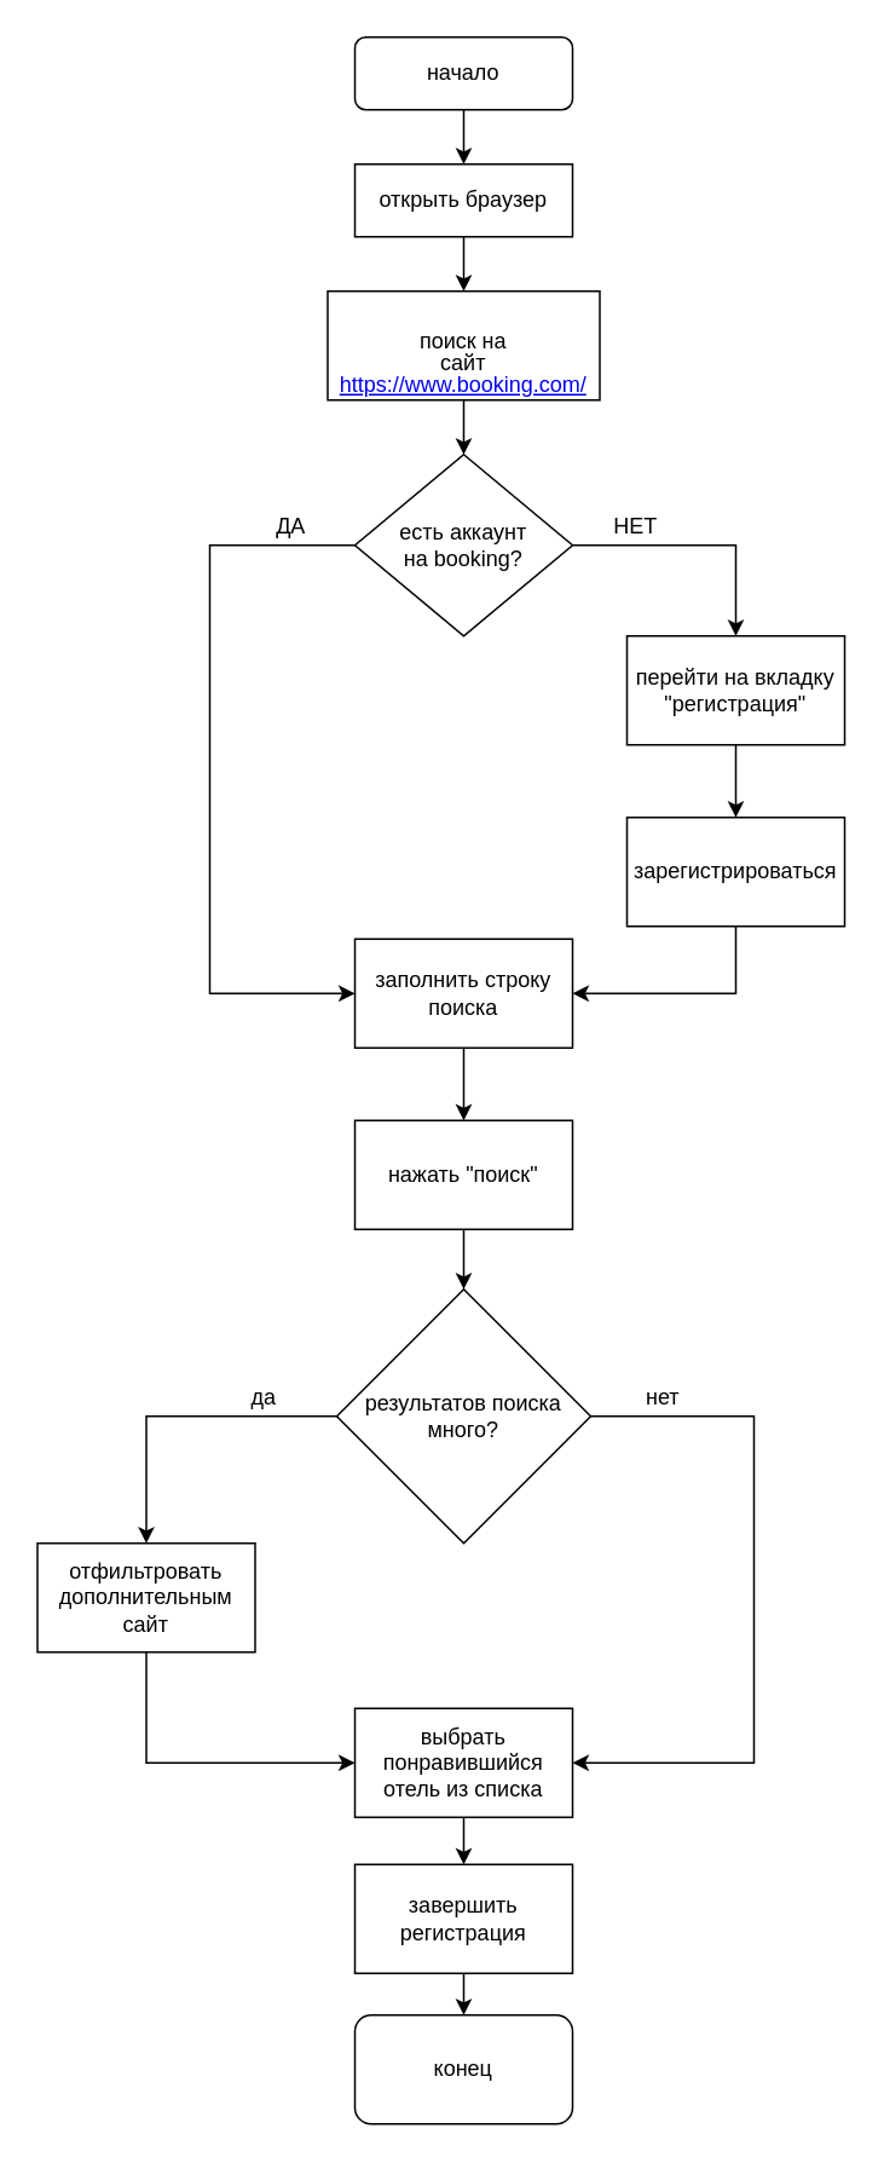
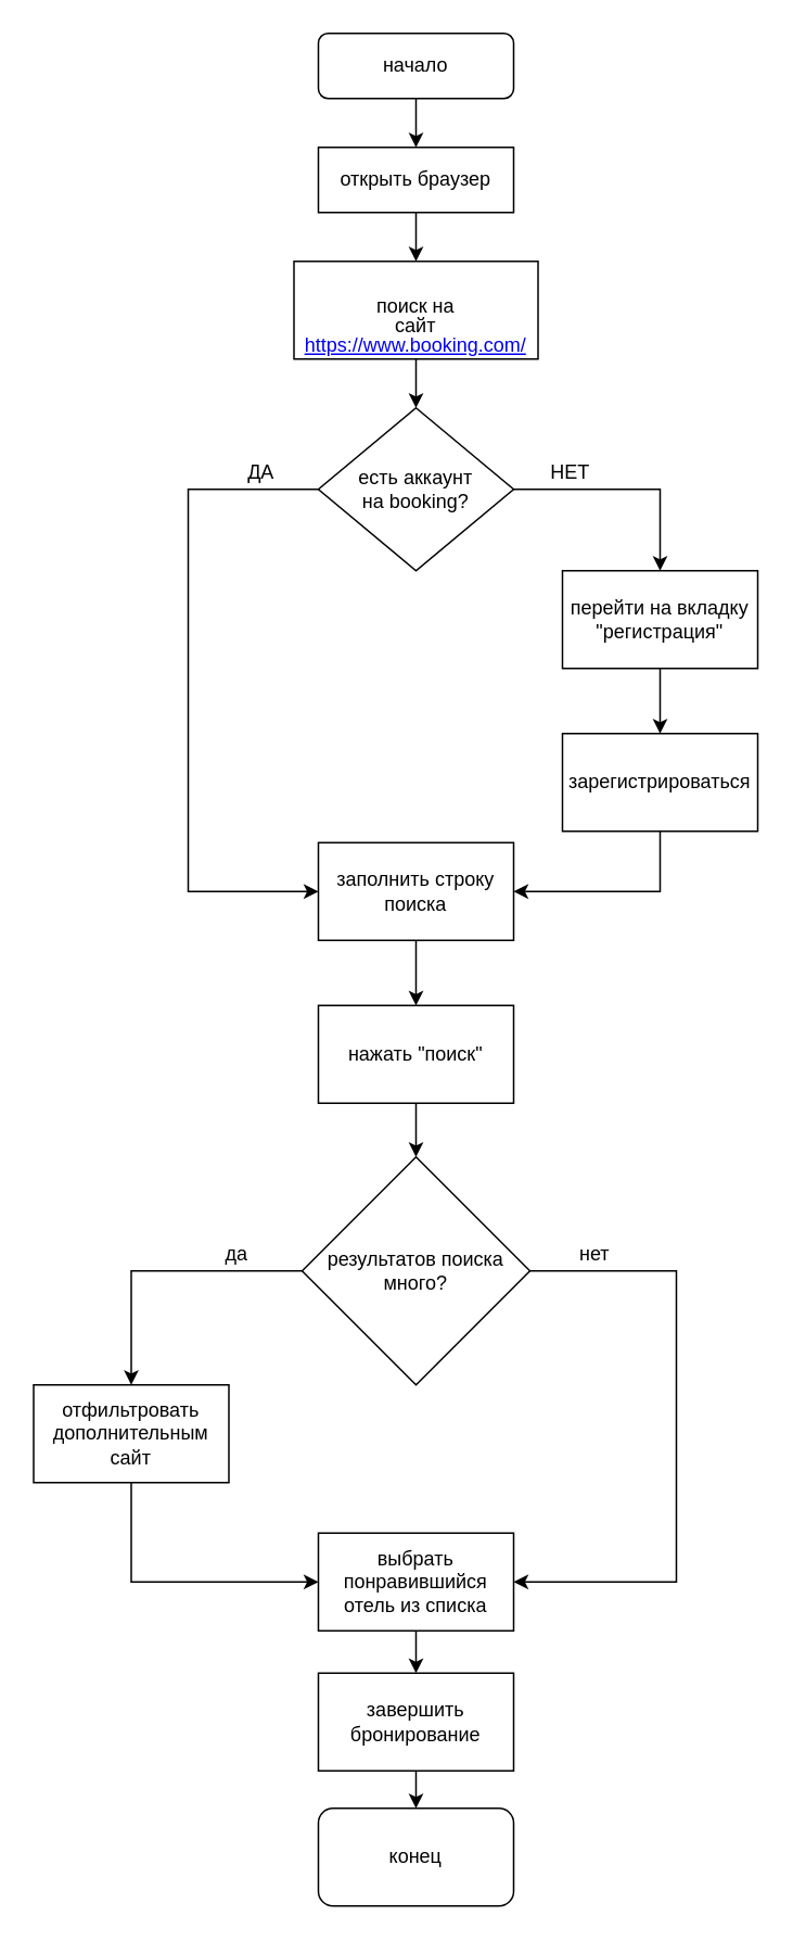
  <mxCell id="0" />
  <mxCell id="1" parent="0" />
  <mxCell id="2" value="" style="edgeStyle=orthogonalEdgeStyle;rounded=0;orthogonalLoop=1;jettySize=auto;html=1;" edge="1" parent="1" source="3"><mxGeometry relative="1" as="geometry"><mxPoint x="255" y="90" as="targetPoint" /></mxGeometry></mxCell>
  <mxCell id="3" value="начало" style="rounded=1;whiteSpace=wrap;html=1;" vertex="1" parent="1"><mxGeometry x="195" y="20" width="120" height="40" as="geometry" /></mxCell>
  <mxCell id="4" value="" style="edgeStyle=orthogonalEdgeStyle;rounded=0;orthogonalLoop=1;jettySize=auto;html=1;fontColor=#000000;" edge="1" parent="1" source="5" target="7"><mxGeometry relative="1" as="geometry" /></mxCell>
  <mxCell id="5" value="открыть браузер" style="rounded=0;whiteSpace=wrap;html=1;" vertex="1" parent="1"><mxGeometry x="195" y="90" width="120" height="40" as="geometry" /></mxCell>
  <mxCell id="6" style="edgeStyle=orthogonalEdgeStyle;rounded=0;orthogonalLoop=1;jettySize=auto;html=1;exitX=0.5;exitY=1;exitDx=0;exitDy=0;entryX=0.5;entryY=0;entryDx=0;entryDy=0;fontColor=#000000;" edge="1" parent="1" source="7" target="10"><mxGeometry relative="1" as="geometry" /></mxCell>
  <mxCell id="7" value="&lt;br&gt;&#09;&lt;br&gt;&#09;&lt;br&gt;&#09;&lt;br&gt;&lt;br&gt;&lt;br&gt;&lt;p style=&quot;margin-bottom: 0cm ; line-height: 100%&quot;&gt;поиск на&lt;br&gt;сайт &lt;a href=&quot;https://www.booking.com/&quot;&gt;https://www.booking.com/&lt;/a&gt;&lt;/p&gt;" style="rounded=0;whiteSpace=wrap;html=1;align=center;fontColor=#000000;labelBackgroundColor=none;labelBorderColor=none;verticalAlign=bottom;" vertex="1" parent="1"><mxGeometry x="180" y="160" width="150" height="60" as="geometry" /></mxCell>
  <mxCell id="8" style="edgeStyle=orthogonalEdgeStyle;rounded=0;orthogonalLoop=1;jettySize=auto;html=1;exitX=1;exitY=0.5;exitDx=0;exitDy=0;entryX=0.5;entryY=0;entryDx=0;entryDy=0;fontColor=#000000;" edge="1" parent="1" source="10" target="12"><mxGeometry relative="1" as="geometry" /></mxCell>
  <mxCell id="9" style="edgeStyle=orthogonalEdgeStyle;rounded=0;orthogonalLoop=1;jettySize=auto;html=1;exitX=0;exitY=0.5;exitDx=0;exitDy=0;entryX=0;entryY=0.5;entryDx=0;entryDy=0;fontColor=#000000;" edge="1" parent="1" source="10" target="17"><mxGeometry relative="1" as="geometry"><Array as="points"><mxPoint x="115" y="300" /><mxPoint x="115" y="547" /></Array></mxGeometry></mxCell>
  <mxCell id="10" value="есть аккаунт &lt;br&gt;на booking?" style="rhombus;whiteSpace=wrap;html=1;labelBackgroundColor=none;fontColor=#000000;align=center;" vertex="1" parent="1"><mxGeometry x="195" y="250" width="120" height="100" as="geometry" /></mxCell>
  <mxCell id="11" style="edgeStyle=orthogonalEdgeStyle;rounded=0;orthogonalLoop=1;jettySize=auto;html=1;exitX=0.5;exitY=1;exitDx=0;exitDy=0;entryX=0.5;entryY=0;entryDx=0;entryDy=0;fontColor=#000000;" edge="1" parent="1" source="12" target="14"><mxGeometry relative="1" as="geometry" /></mxCell>
  <mxCell id="12" value="перейти на вкладку &quot;регистрация&quot;" style="rounded=0;whiteSpace=wrap;html=1;labelBackgroundColor=none;fontColor=#000000;align=center;" vertex="1" parent="1"><mxGeometry x="345" y="350" width="120" height="60" as="geometry" /></mxCell>
  <mxCell id="13" style="edgeStyle=orthogonalEdgeStyle;rounded=0;orthogonalLoop=1;jettySize=auto;html=1;exitX=0.5;exitY=1;exitDx=0;exitDy=0;entryX=1;entryY=0.5;entryDx=0;entryDy=0;fontColor=#000000;" edge="1" parent="1" source="14" target="17"><mxGeometry relative="1" as="geometry" /></mxCell>
  <mxCell id="14" value="зарегистрироваться" style="rounded=0;whiteSpace=wrap;html=1;labelBackgroundColor=none;fontColor=#000000;align=center;" vertex="1" parent="1"><mxGeometry x="345" y="450" width="120" height="60" as="geometry" /></mxCell>
  <mxCell id="15" value="НЕТ" style="text;html=1;strokeColor=none;fillColor=none;align=center;verticalAlign=middle;whiteSpace=wrap;rounded=0;labelBackgroundColor=none;fontColor=#000000;" vertex="1" parent="1"><mxGeometry x="330" y="280" width="40" height="20" as="geometry" /></mxCell>
  <mxCell id="16" style="edgeStyle=orthogonalEdgeStyle;rounded=0;orthogonalLoop=1;jettySize=auto;html=1;exitX=0.5;exitY=1;exitDx=0;exitDy=0;entryX=0.5;entryY=0;entryDx=0;entryDy=0;fontColor=#000000;" edge="1" parent="1" source="17" target="20"><mxGeometry relative="1" as="geometry" /></mxCell>
  <mxCell id="17" value="заполнить строку поиска" style="rounded=0;whiteSpace=wrap;html=1;labelBackgroundColor=none;fontColor=#000000;align=center;" vertex="1" parent="1"><mxGeometry x="195" y="517" width="120" height="60" as="geometry" /></mxCell>
  <mxCell id="18" value="ДА" style="text;html=1;strokeColor=none;fillColor=none;align=center;verticalAlign=middle;whiteSpace=wrap;rounded=0;labelBackgroundColor=none;fontColor=#000000;" vertex="1" parent="1"><mxGeometry x="140" y="280" width="40" height="20" as="geometry" /></mxCell>
  <mxCell id="19" style="edgeStyle=orthogonalEdgeStyle;rounded=0;orthogonalLoop=1;jettySize=auto;html=1;exitX=0.5;exitY=1;exitDx=0;exitDy=0;fontColor=#000000;" edge="1" parent="1" source="20" target="23"><mxGeometry relative="1" as="geometry" /></mxCell>
  <mxCell id="20" value="нажать &quot;поиск&quot;" style="rounded=0;whiteSpace=wrap;html=1;labelBackgroundColor=none;fontColor=#000000;align=center;" vertex="1" parent="1"><mxGeometry x="195" y="617" width="120" height="60" as="geometry" /></mxCell>
  <mxCell id="21" style="edgeStyle=orthogonalEdgeStyle;rounded=0;orthogonalLoop=1;jettySize=auto;html=1;exitX=0;exitY=0.5;exitDx=0;exitDy=0;entryX=0.5;entryY=0;entryDx=0;entryDy=0;fontColor=#000000;" edge="1" parent="1" source="23" target="25"><mxGeometry relative="1" as="geometry" /></mxCell>
  <mxCell id="22" style="edgeStyle=orthogonalEdgeStyle;rounded=0;orthogonalLoop=1;jettySize=auto;html=1;exitX=1;exitY=0.5;exitDx=0;exitDy=0;entryX=1;entryY=0.5;entryDx=0;entryDy=0;fontColor=#000000;" edge="1" parent="1" source="23" target="28"><mxGeometry relative="1" as="geometry"><Array as="points"><mxPoint x="415" y="780" /><mxPoint x="415" y="971" /></Array></mxGeometry></mxCell>
  <mxCell id="23" value="результатов поиска много?" style="rhombus;whiteSpace=wrap;html=1;labelBackgroundColor=none;fontColor=#000000;align=center;" vertex="1" parent="1"><mxGeometry x="185" y="710" width="140" height="140" as="geometry" /></mxCell>
  <mxCell id="24" style="edgeStyle=orthogonalEdgeStyle;rounded=0;orthogonalLoop=1;jettySize=auto;html=1;exitX=0.5;exitY=1;exitDx=0;exitDy=0;entryX=0;entryY=0.5;entryDx=0;entryDy=0;fontColor=#000000;" edge="1" parent="1" source="25" target="28"><mxGeometry relative="1" as="geometry" /></mxCell>
  <mxCell id="25" value="отфильтровать дополнительным сайт" style="rounded=0;whiteSpace=wrap;html=1;labelBackgroundColor=none;fontColor=#000000;align=center;" vertex="1" parent="1"><mxGeometry x="20" y="850" width="120" height="60" as="geometry" /></mxCell>
  <mxCell id="26" value="да" style="text;html=1;strokeColor=none;fillColor=none;align=center;verticalAlign=middle;whiteSpace=wrap;rounded=0;labelBackgroundColor=none;fontColor=#000000;" vertex="1" parent="1"><mxGeometry x="125" y="760" width="40" height="20" as="geometry" /></mxCell>
  <mxCell id="27" style="edgeStyle=orthogonalEdgeStyle;rounded=0;orthogonalLoop=1;jettySize=auto;html=1;exitX=0.5;exitY=1;exitDx=0;exitDy=0;entryX=0.5;entryY=0;entryDx=0;entryDy=0;fontColor=#000000;" edge="1" parent="1" source="28" target="31"><mxGeometry relative="1" as="geometry" /></mxCell>
  <mxCell id="28" value="выбрать понравившийся отель из списка" style="rounded=0;whiteSpace=wrap;html=1;labelBackgroundColor=none;fontColor=#000000;align=center;" vertex="1" parent="1"><mxGeometry x="195" y="941" width="120" height="60" as="geometry" /></mxCell>
  <mxCell id="29" value="нет" style="text;html=1;strokeColor=none;fillColor=none;align=center;verticalAlign=middle;whiteSpace=wrap;rounded=0;labelBackgroundColor=none;fontColor=#000000;" vertex="1" parent="1"><mxGeometry x="345" y="760" width="40" height="20" as="geometry" /></mxCell>
  <mxCell id="30" style="edgeStyle=orthogonalEdgeStyle;rounded=0;orthogonalLoop=1;jettySize=auto;html=1;exitX=0.5;exitY=1;exitDx=0;exitDy=0;entryX=0.5;entryY=0;entryDx=0;entryDy=0;fontColor=#000000;" edge="1" parent="1" source="31" target="32"><mxGeometry relative="1" as="geometry" /></mxCell>
- <mxCell id="31" value="завершить регистрация" style="rounded=0;whiteSpace=wrap;html=1;labelBackgroundColor=none;fontColor=#000000;align=center;" vertex="1" parent="1"><mxGeometry x="195" y="1027" width="120" height="60" as="geometry" /></mxCell>
+ <mxCell id="31" value="завершить бронирование" style="rounded=0;whiteSpace=wrap;html=1;labelBackgroundColor=none;fontColor=#000000;align=center;" vertex="1" parent="1"><mxGeometry x="195" y="1027" width="120" height="60" as="geometry" /></mxCell>
  <mxCell id="32" value="конец" style="rounded=1;whiteSpace=wrap;html=1;labelBackgroundColor=none;fontColor=#000000;align=center;" vertex="1" parent="1"><mxGeometry x="195" y="1110" width="120" height="60" as="geometry" /></mxCell>
